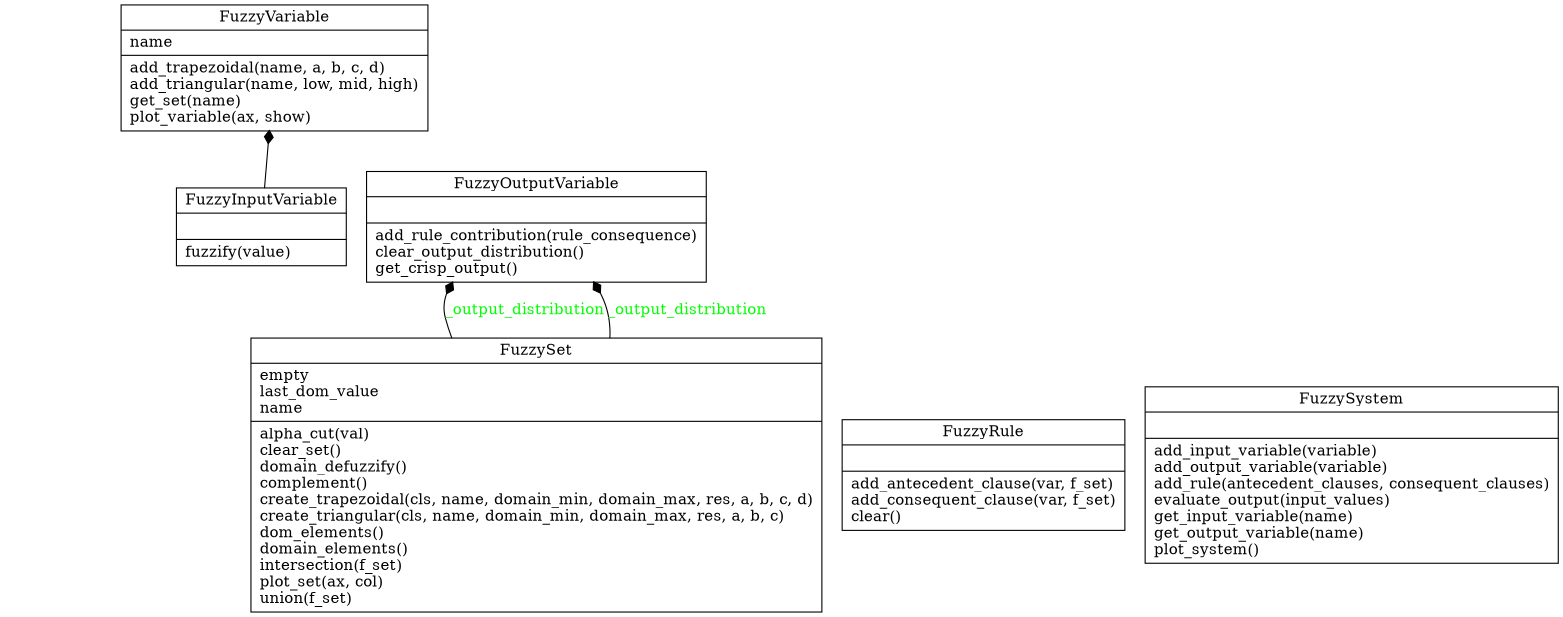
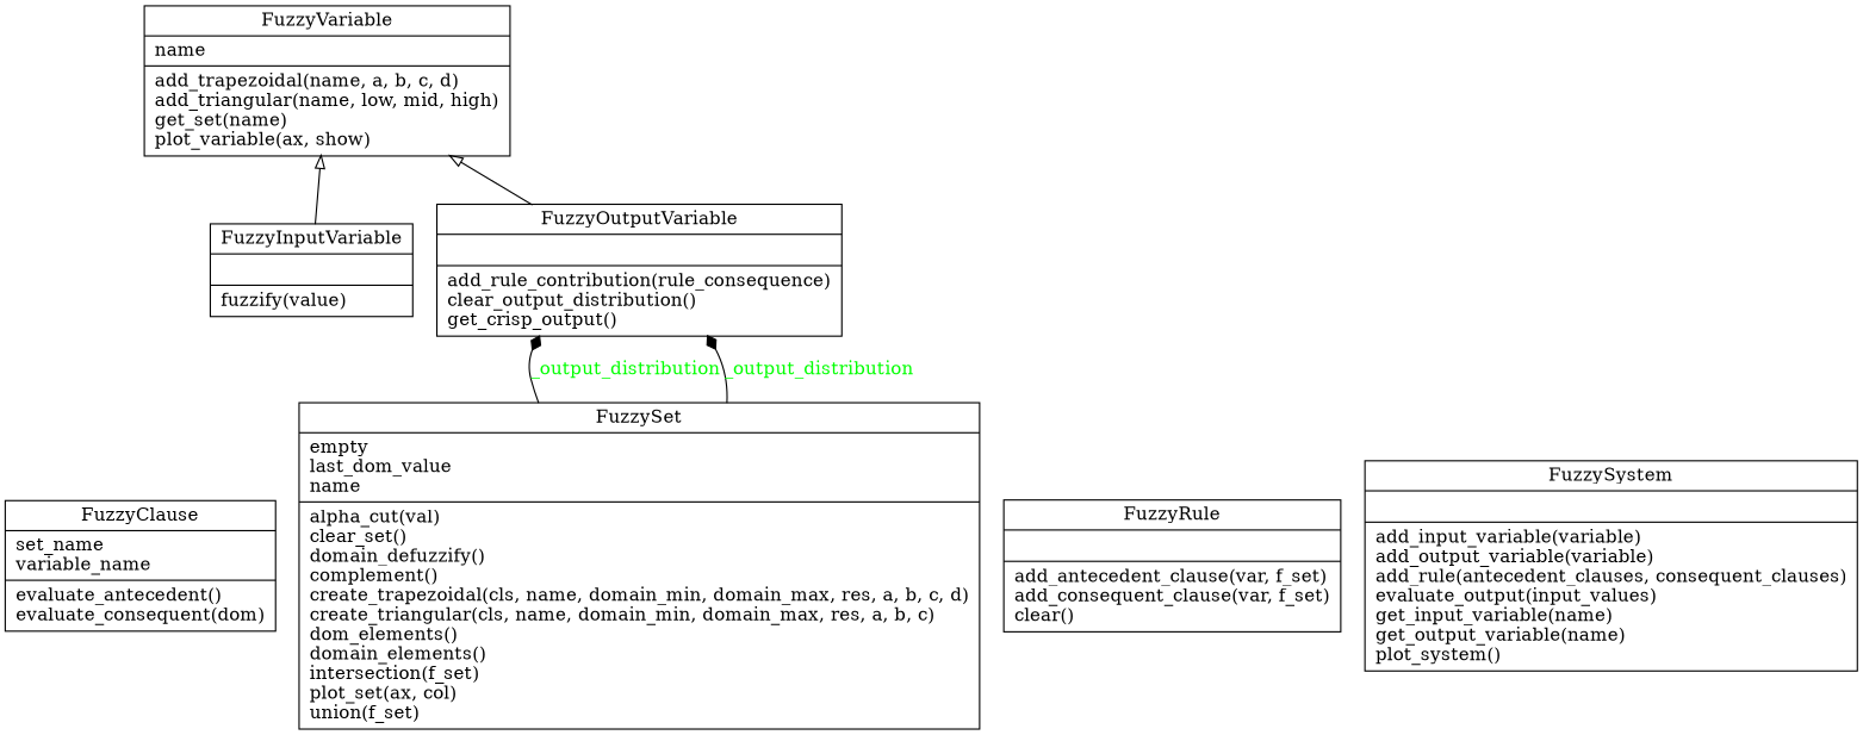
  digraph {
    rankdir=BT
    node [shape=record]
    edge [arrowhead=empty arrowtail=none]
+   n1 [label="{FuzzyClause|set_name\lvariable_name\l|evaluate_antecedent()\levaluate_consequent(dom)\l}"]
    n2 [label="{FuzzyInputVariable|\l|fuzzify(value)\l}"]
    n3 [label="{FuzzyVariable|name\l|add_trapezoidal(name, a, b, c, d)\ladd_triangular(name, low, mid, high)\lget_set(name)\lplot_variable(ax, show)\l}"]
    n4 [label="{FuzzyOutputVariable|\l|add_rule_contribution(rule_consequence)\lclear_output_distribution()\lget_crisp_output()\l}"]
    n5 [label="{FuzzyRule|\l|add_antecedent_clause(var, f_set)\ladd_consequent_clause(var, f_set)\lclear()\l}"]
    n6 [label="{FuzzySet|empty\llast_dom_value\lname\l|alpha_cut(val)\lclear_set()\ldomain_defuzzify()\lcomplement()\lcreate_trapezoidal(cls, name, domain_min, domain_max, res, a, b, c, d)\lcreate_triangular(cls, name, domain_min, domain_max, res, a, b, c)\ldom_elements()\ldomain_elements()\lintersection(f_set)\lplot_set(ax, col)\lunion(f_set)\l}"]
    n7 [label="{FuzzySystem|\l|add_input_variable(variable)\ladd_output_variable(variable)\ladd_rule(antecedent_clauses, consequent_clauses)\levaluate_output(input_values)\lget_input_variable(name)\lget_output_variable(name)\lplot_system()\l}"]
-   n2 -> n3 [arrowhead=diamond]
+   n2 -> n3
+   n4 -> n3
    n6 -> n4 [arrowhead=diamond fontcolor=green label=_output_distribution style=solid]
    n6 -> n4 [arrowhead=diamond fontcolor=green label=_output_distribution style=solid]
  }
